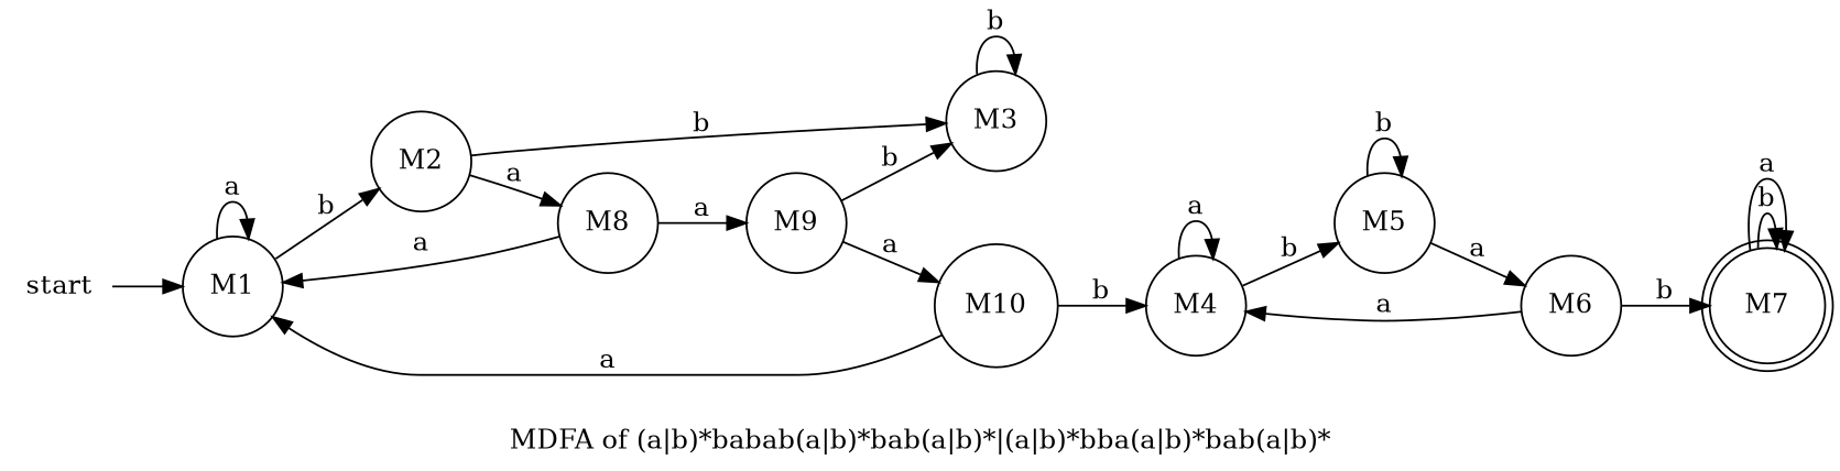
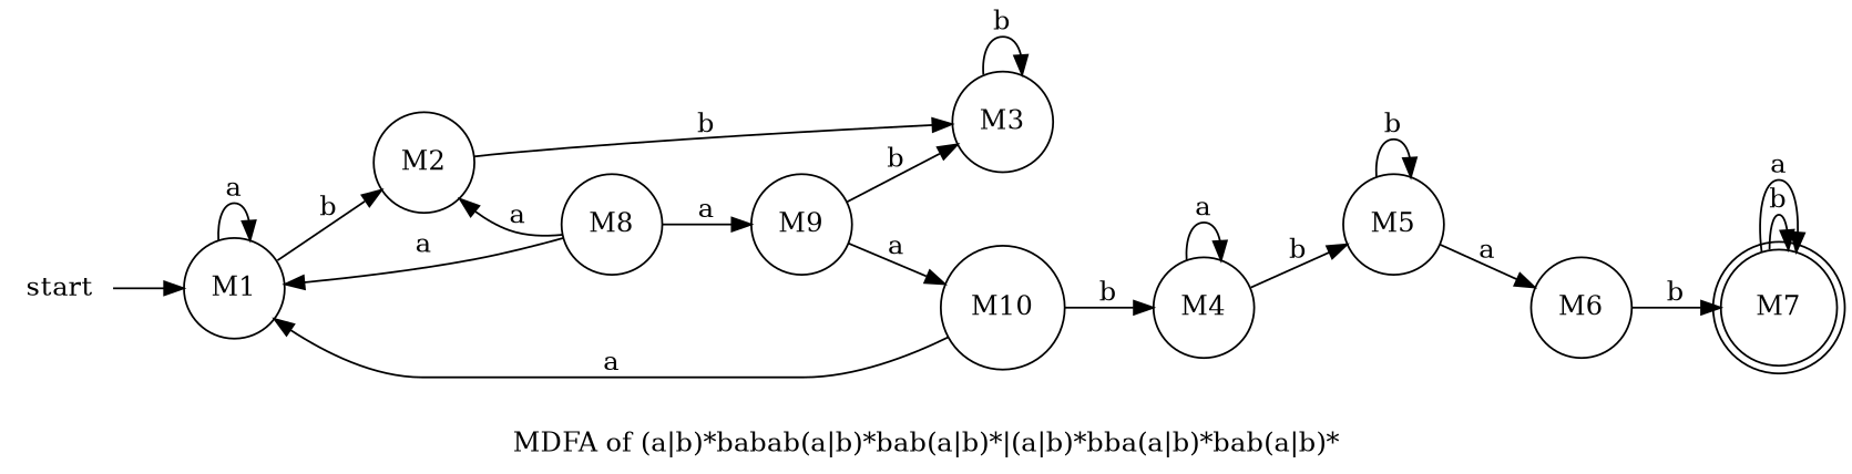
  digraph {
    fontname="DejaVu Serif"
    label="MDFA of (a|b)*babab(a|b)*bab(a|b)*|(a|b)*bba(a|b)*bab(a|b)*"
    rankdir=LR
    node [fontname="DejaVu Serif" shape=circle]
    edge [fontname="DejaVu Serif"]
    start [shape=none]
    n2 [label=M1]
    n3 [label=M2]
    n4 [label=M3]
    n5 [label=M8]
    n6 [label=M9]
    n7 [label=M4]
    n8 [label=M5]
    n9 [label=M10]
    n10 [label=M6]
    n11 [label=M7 shape=doublecircle]
    start -> n2
    n2 -> n2 [label=a]
    n2 -> n3 [label=b]
    n3 -> n4 [label=b]
-   n3 -> n5 [label=a]
+   n5 -> n3 [label=a]
    n4 -> n4 [label=b]
    n5 -> n2 [label=a]
    n5 -> n6 [label=a]
    n6 -> n4 [label=b]
    n6 -> n9 [label=a]
    n7 -> n7 [label=a]
    n7 -> n8 [label=b]
    n8 -> n8 [label=b]
    n8 -> n10 [label=a]
    n9 -> n2 [label=a]
    n9 -> n7 [label=b]
-   n10 -> n7 [label=a]
    n10 -> n11 [label=b]
    n11 -> n11 [label=b]
    n11 -> n11 [label=a]
  }
